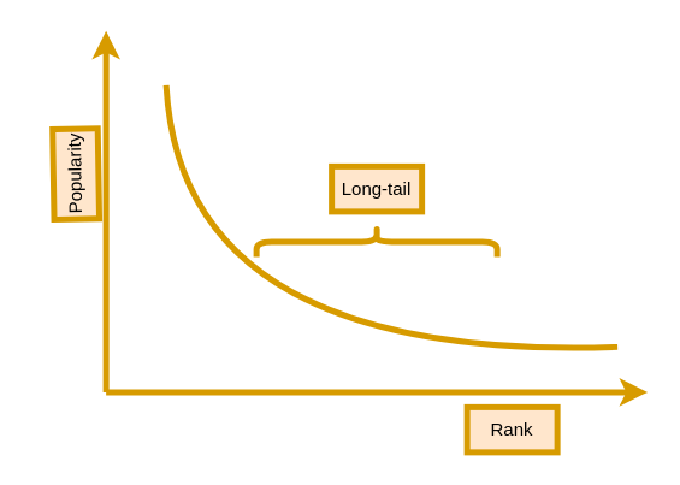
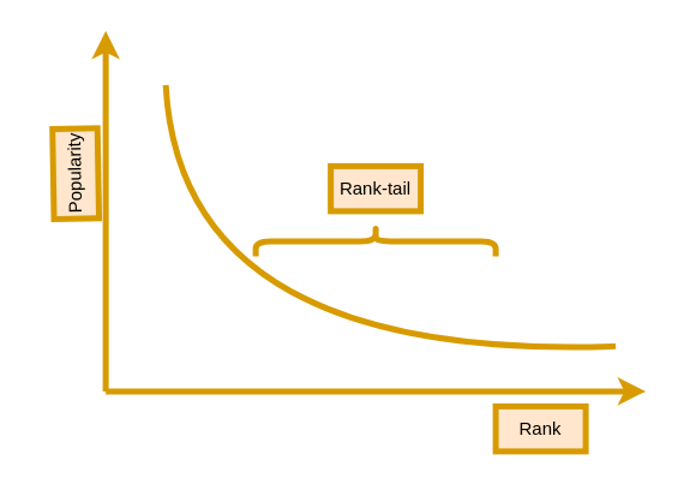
  <mxCell id="0" />
  <mxCell id="1" parent="0" />
  <mxCell id="2" value="" style="endArrow=classic;html=1;rounded=0;fillColor=#ffe6cc;strokeColor=#d79b00;strokeWidth=4;" edge="1" parent="1"><mxGeometry width="50" height="50" relative="1" as="geometry"><mxPoint x="70" y="260" as="sourcePoint" /><mxPoint x="70" y="20" as="targetPoint" /></mxGeometry></mxCell>
  <mxCell id="3" value="" style="endArrow=classic;html=1;rounded=0;fillColor=#ffe6cc;strokeColor=#d79b00;strokeWidth=4;" edge="1" parent="1"><mxGeometry width="50" height="50" relative="1" as="geometry"><mxPoint x="70" y="260" as="sourcePoint" /><mxPoint x="430" y="260" as="targetPoint" /></mxGeometry></mxCell>
  <mxCell id="4" value="" style="endArrow=none;html=1;curved=1;fillColor=#ffe6cc;strokeColor=#d79b00;strokeWidth=4;" edge="1" parent="1"><mxGeometry width="50" height="50" relative="1" as="geometry"><mxPoint x="110" y="56" as="sourcePoint" /><mxPoint x="410" y="230" as="targetPoint" /><Array as="points"><mxPoint x="120" y="240" /></Array></mxGeometry></mxCell>
  <mxCell id="5" value="Popularity" style="text;html=1;strokeColor=#d79b00;fillColor=#ffe6cc;align=center;verticalAlign=middle;whiteSpace=wrap;rounded=0;rotation=-91;strokeWidth=4;" vertex="1" parent="1"><mxGeometry x="20" y="100" width="60" height="30" as="geometry" /></mxCell>
- <mxCell id="6" value="Rank" style="text;html=1;strokeColor=#d79b00;fillColor=#ffe6cc;align=center;verticalAlign=middle;whiteSpace=wrap;rounded=0;strokeWidth=4;" vertex="1" parent="1"><mxGeometry x="310" y="270" width="60" height="30" as="geometry" /></mxCell>
+ <mxCell id="6" value="Rank" style="text;html=1;strokeColor=#d79b00;fillColor=#ffe6cc;align=center;verticalAlign=middle;whiteSpace=wrap;rounded=0;strokeWidth=4;" vertex="1" parent="1"><mxGeometry x="330" y="270" width="60" height="30" as="geometry" /></mxCell>
  <mxCell id="7" value="" style="shape=curlyBracket;whiteSpace=wrap;html=1;rounded=1;flipH=1;rotation=-90;fillColor=#ffe6cc;strokeColor=#d79b00;strokeWidth=4;" vertex="1" parent="1"><mxGeometry x="240" y="80" width="20" height="160" as="geometry" /></mxCell>
- <mxCell id="8" value="Long-tail" style="text;html=1;strokeColor=#d79b00;fillColor=#ffe6cc;align=center;verticalAlign=middle;whiteSpace=wrap;rounded=0;strokeWidth=4;" vertex="1" parent="1"><mxGeometry x="220" y="110" width="60" height="30" as="geometry" /></mxCell>
+ <mxCell id="8" value="Rank-tail" style="text;html=1;strokeColor=#d79b00;fillColor=#ffe6cc;align=center;verticalAlign=middle;whiteSpace=wrap;rounded=0;strokeWidth=4;" vertex="1" parent="1"><mxGeometry x="220" y="110" width="60" height="30" as="geometry" /></mxCell>
